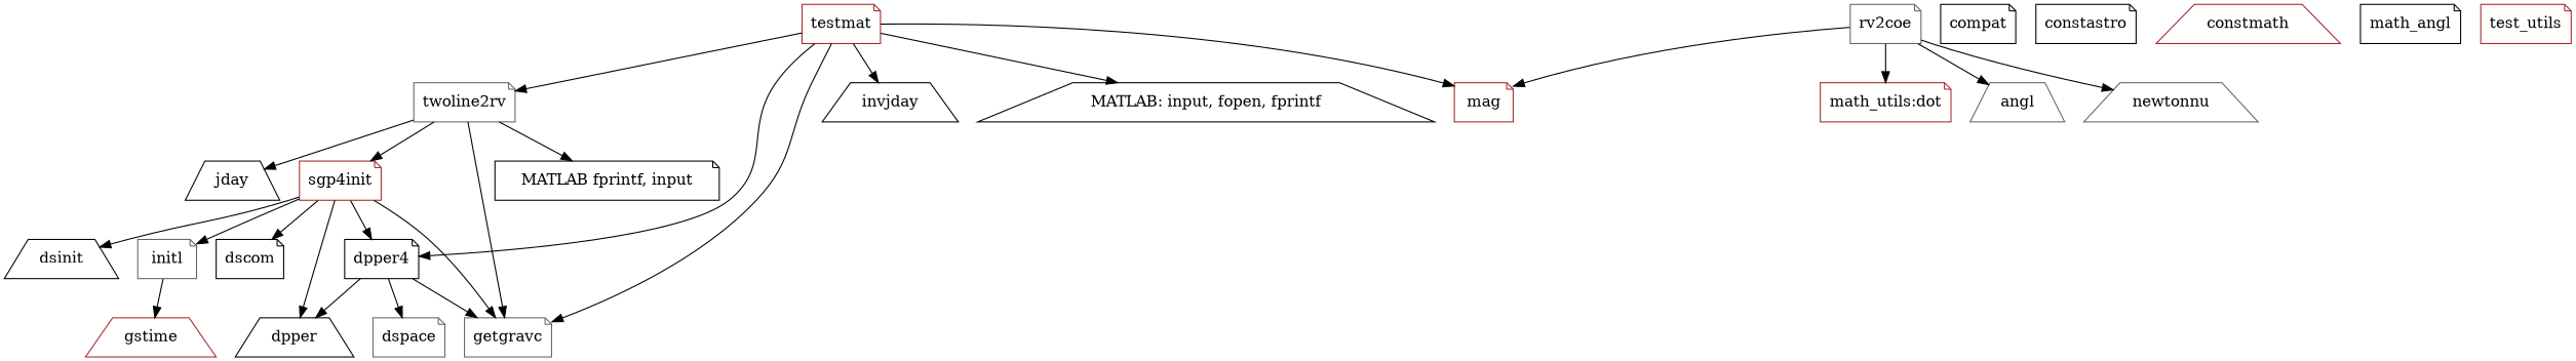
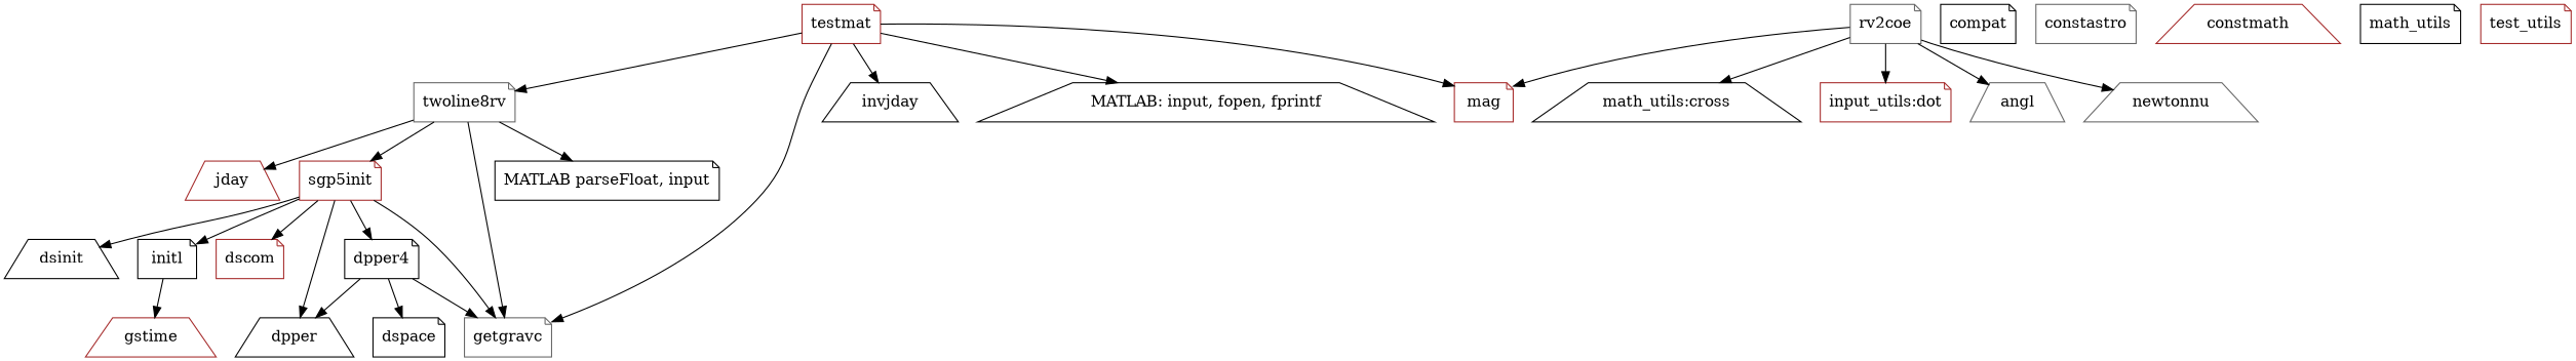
  digraph {
    node [color=black shape=note]
-   jday [shape=trapezium]
+   jday [color=brown shape=trapezium]
    dpper [shape=trapezium]
-   dscom
+   dscom [color=brown]
    dsinit [shape=trapezium]
    getgravc [color=gray40]
    gstime [color=brown shape=trapezium]
-   initl [color=gray40]
-   twoline2rv [color=gray40]
-   sgp4init [color=brown]
-   "MATLAB parseFloat, input" [label="MATLAB fprintf, input"]
+   initl
+   twoline2rv [color=gray40 label=twoline8rv]
+   sgp4init [color=brown label=sgp5init]
+   "MATLAB parseFloat, input"
    n11 [label=dpper4]
-   dspace [color=gray40]
+   dspace
    angl [color=gray40 shape=trapezium]
    compat
-   constastro
+   constastro [color=gray40]
    constmath [color=brown shape=trapezium]
    invjday [shape=trapezium]
    mag [color=brown]
-   math_utils [label=math_angl]
+   math_utils
    newtonnu [color=gray40 shape=trapezium]
    rv2coe [color=gray40]
-   "math_utils:dot" [color=brown]
+   "math_utils:cross" [shape=trapezium]
+   "math_utils:dot" [color=brown label="input_utils:dot"]
    test_utils [color=brown]
    testmat [color=brown]
    "MATLAB: input, fopen, fprintf" [shape=trapezium]
    initl -> gstime
    twoline2rv -> jday
    twoline2rv -> getgravc
    twoline2rv -> sgp4init
    twoline2rv -> "MATLAB parseFloat, input"
    sgp4init -> dpper
    sgp4init -> dscom
    sgp4init -> dsinit
    sgp4init -> getgravc
    sgp4init -> initl
    sgp4init -> n11
    n11 -> dpper
    n11 -> getgravc
    n11 -> dspace
    rv2coe -> angl
    rv2coe -> mag
    rv2coe -> newtonnu
+   rv2coe -> "math_utils:cross"
    rv2coe -> "math_utils:dot"
    testmat -> getgravc
    testmat -> twoline2rv
-   testmat -> n11
    testmat -> invjday
    testmat -> mag
    testmat -> "MATLAB: input, fopen, fprintf"
  }
